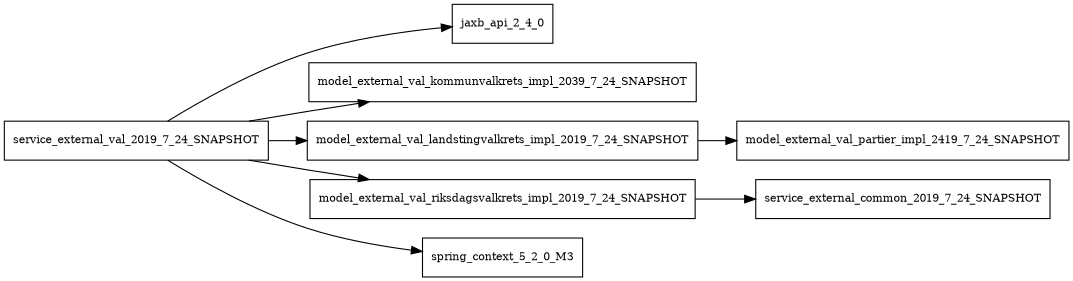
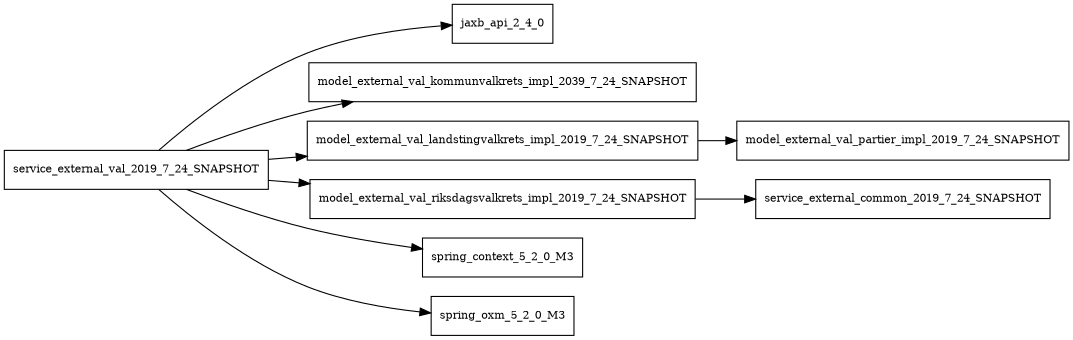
  digraph {
    rankdir=LR
    node [fontsize=10.0 shape=box]
    service_external_val_2019_7_24_SNAPSHOT
    jaxb_api_2_4_0
    n3 [label=model_external_val_kommunvalkrets_impl_2039_7_24_SNAPSHOT]
    model_external_val_landstingvalkrets_impl_2019_7_24_SNAPSHOT
    model_external_val_riksdagsvalkrets_impl_2019_7_24_SNAPSHOT
    spring_context_5_2_0_M3
-   model_external_val_partier_impl_2019_7_24_SNAPSHOT [label=model_external_val_partier_impl_2419_7_24_SNAPSHOT]
+   spring_oxm_5_2_0_M3
+   model_external_val_partier_impl_2019_7_24_SNAPSHOT
    service_external_common_2019_7_24_SNAPSHOT
    service_external_val_2019_7_24_SNAPSHOT -> jaxb_api_2_4_0
    service_external_val_2019_7_24_SNAPSHOT -> n3
    service_external_val_2019_7_24_SNAPSHOT -> model_external_val_landstingvalkrets_impl_2019_7_24_SNAPSHOT
    service_external_val_2019_7_24_SNAPSHOT -> model_external_val_riksdagsvalkrets_impl_2019_7_24_SNAPSHOT
    service_external_val_2019_7_24_SNAPSHOT -> spring_context_5_2_0_M3
+   service_external_val_2019_7_24_SNAPSHOT -> spring_oxm_5_2_0_M3
    model_external_val_landstingvalkrets_impl_2019_7_24_SNAPSHOT -> model_external_val_partier_impl_2019_7_24_SNAPSHOT
    model_external_val_riksdagsvalkrets_impl_2019_7_24_SNAPSHOT -> service_external_common_2019_7_24_SNAPSHOT
  }
